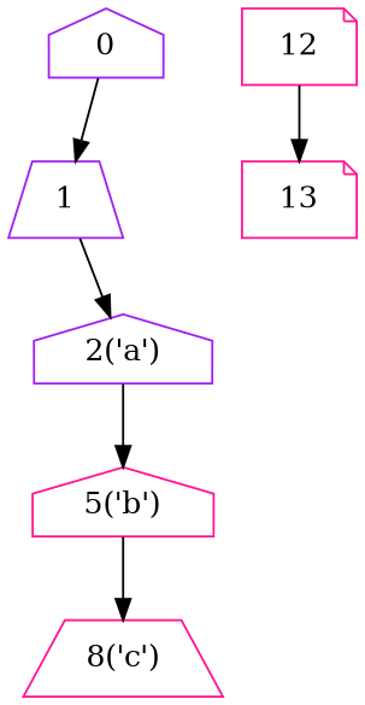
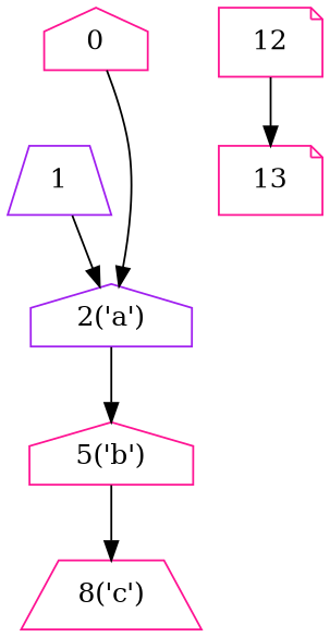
  digraph {
    node [color=deeppink shape=house]
    1 [color=purple shape=trapezium]
-   0 [color=purple]
+   0
    n3 [color=purple label="2('a')"]
    n4 [label="5('b')"]
    n5 [label="8('c')" shape=trapezium]
    12 [shape=note]
    13 [shape=note]
    1 -> n3
-   0 -> 1
+   0 -> n3
    n3 -> n4
    n4 -> n5
    12 -> 13
  }
